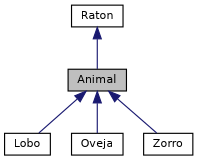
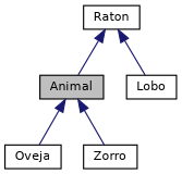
  digraph {
    node [color=black fillcolor=white fontname=Helvetica fontsize=10 shape=record style=filled]
    edge [color=midnightblue dir=back fontname=Helvetica fontsize=10 labelfontname=Helvetica labelfontsize=10 style=solid]
    n1 [fillcolor=grey75 fontcolor=black height=0.2 label=Animal width=0.4]
    n2 [height=0.2 label=Lobo width=0.4]
    n3 [height=0.2 label=Oveja width=0.4]
    n4 [height=0.2 label=Zorro width=0.4]
    n5 [height=0.2 label=Raton width=0.4]
-   n1 -> n2
+   n5 -> n2
    n1 -> n3
    n1 -> n4
    n5 -> n1
  }
